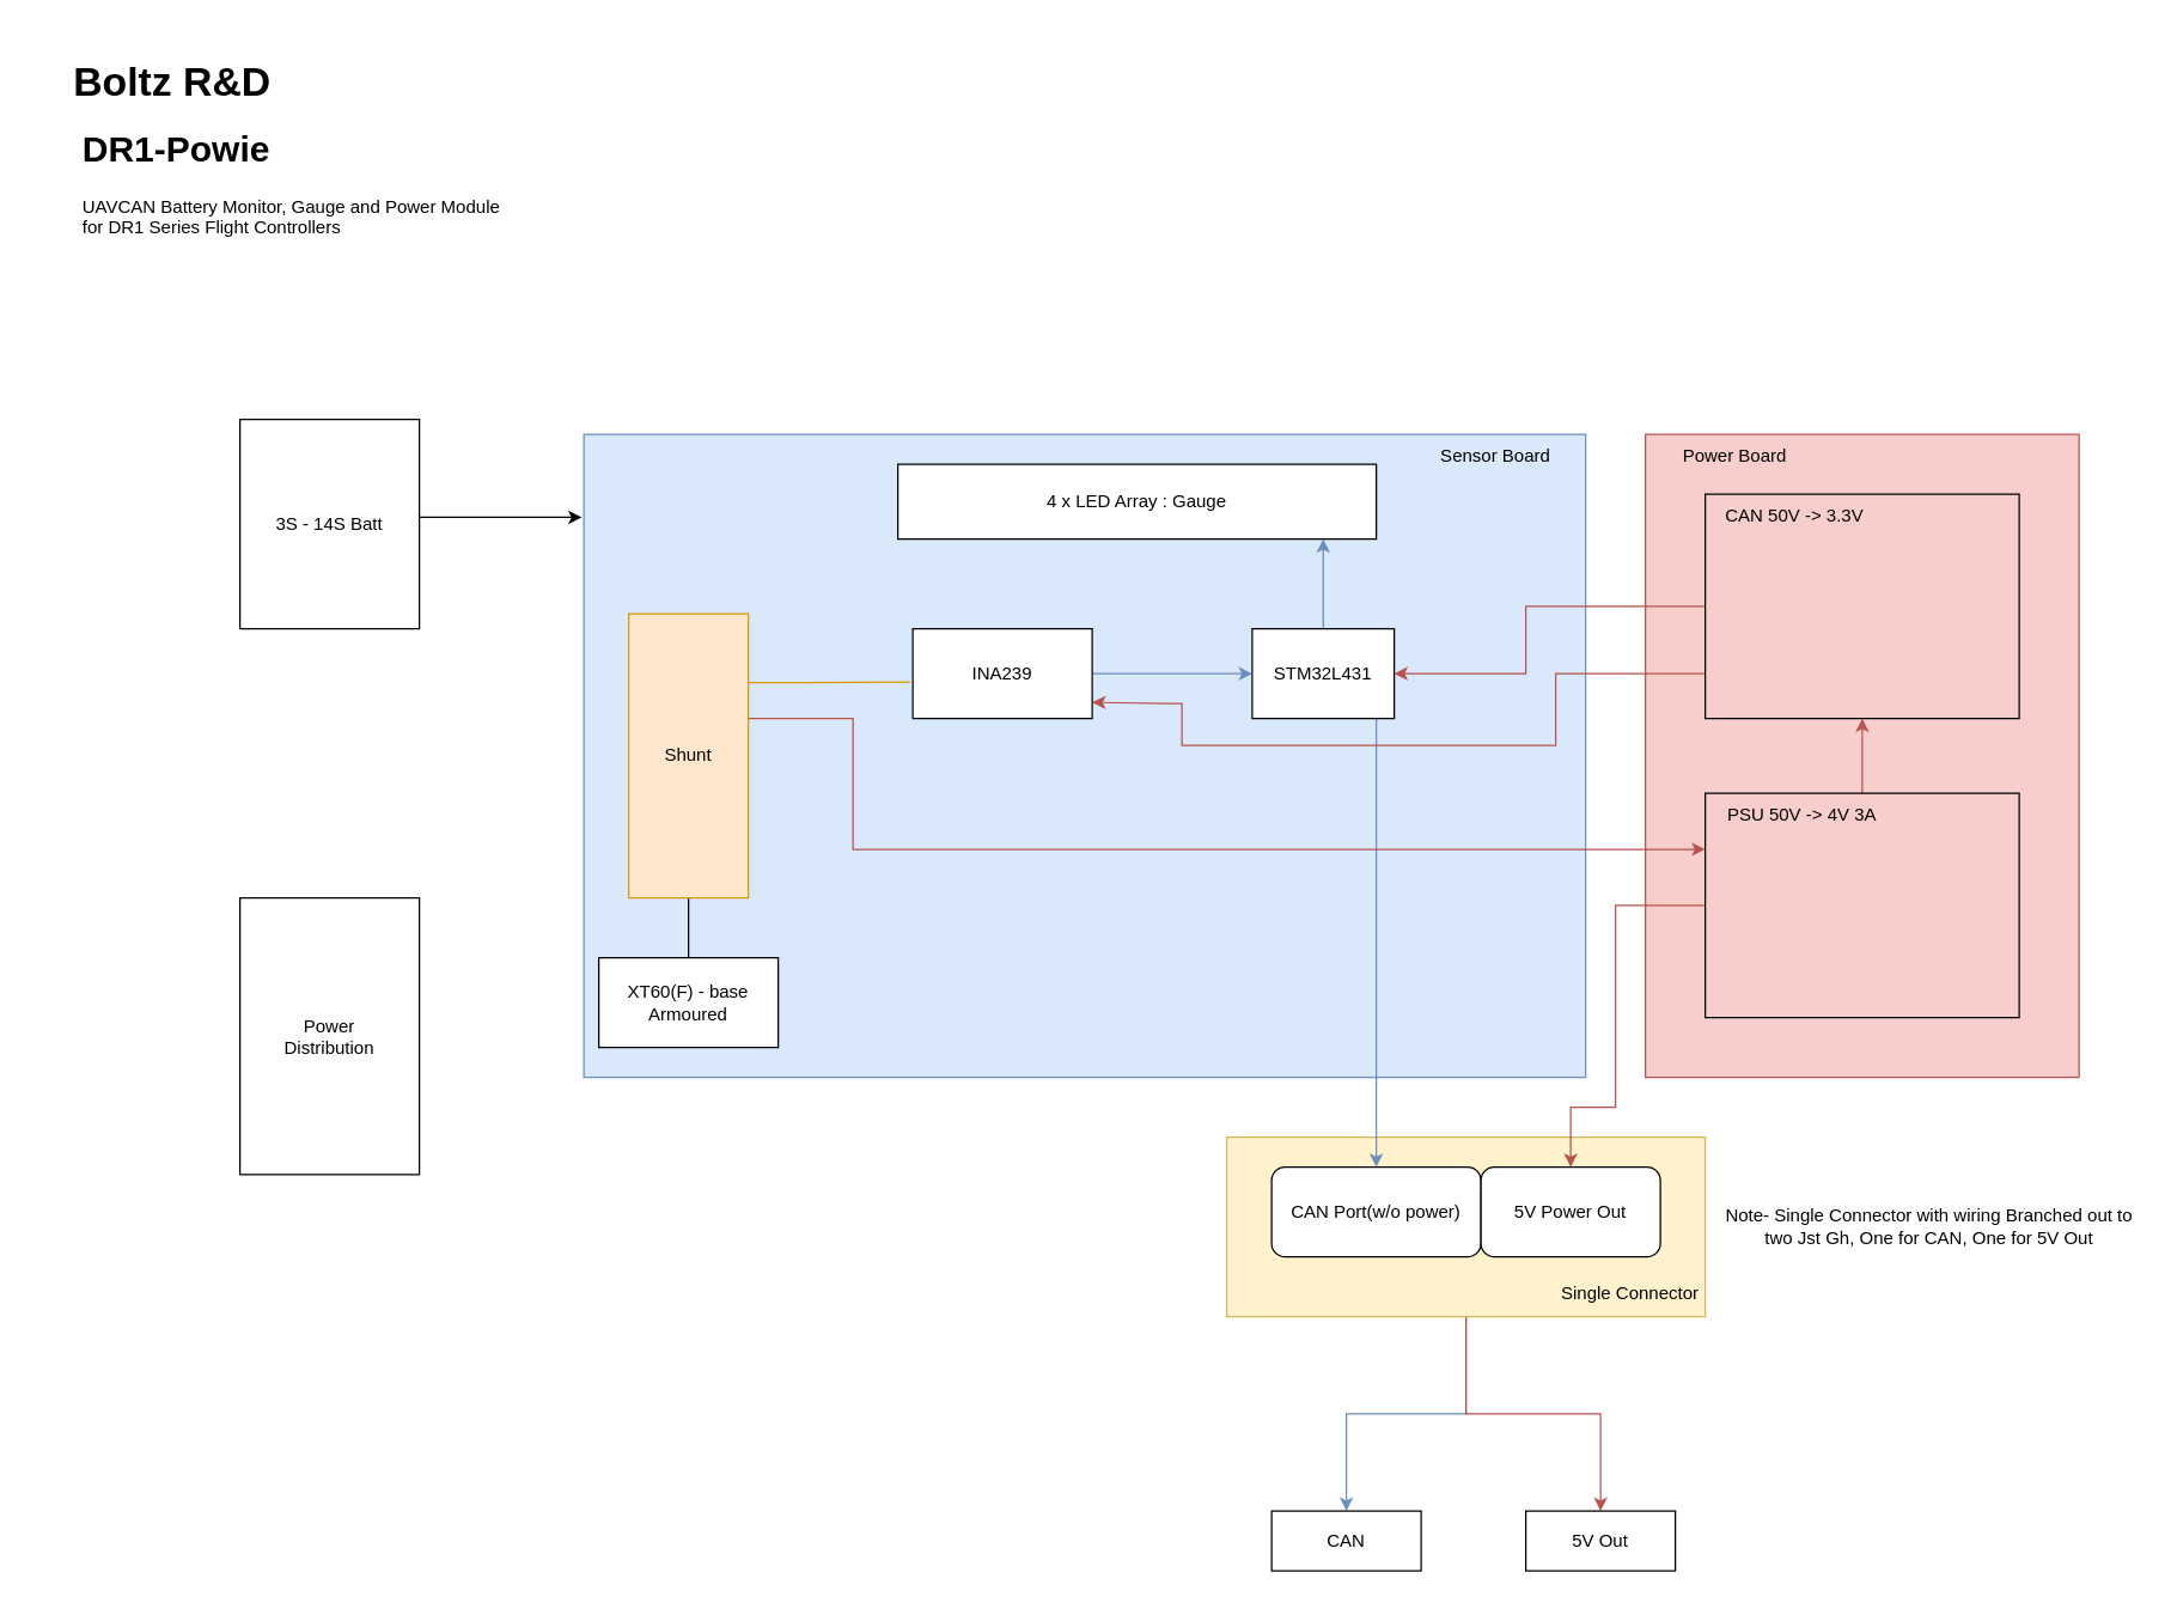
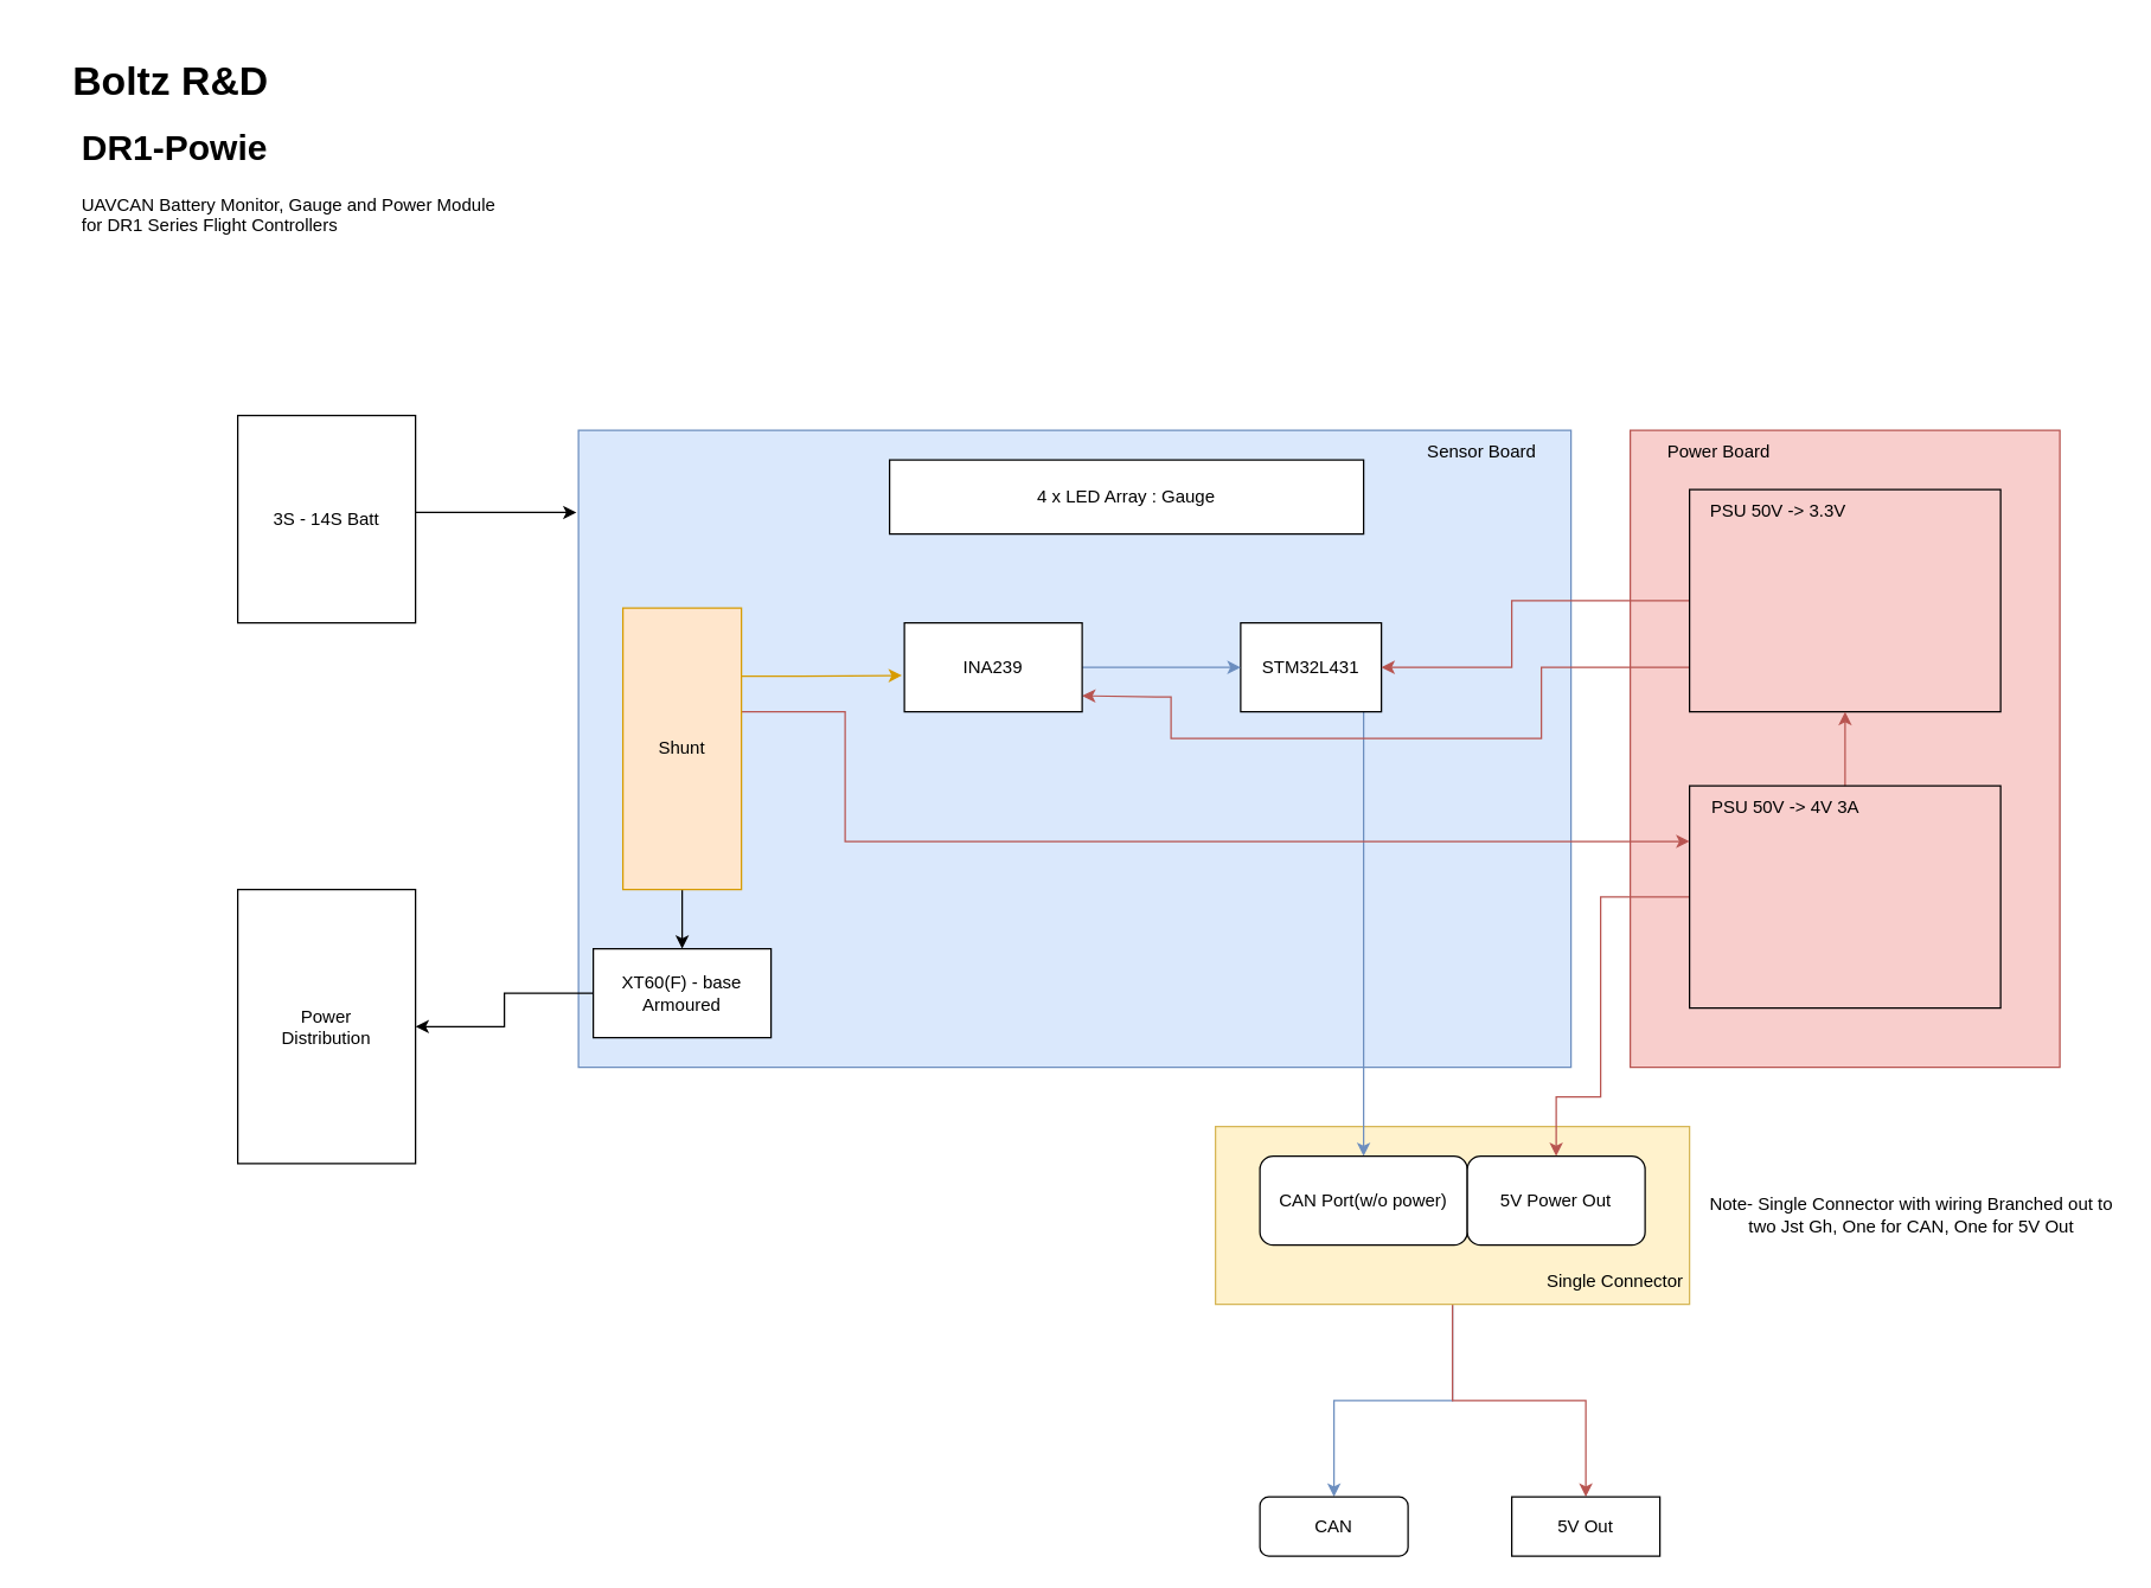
  <mxCell id="0" />
  <mxCell id="1" parent="0" />
  <mxCell id="2" style="edgeStyle=orthogonalEdgeStyle;rounded=0;orthogonalLoop=1;jettySize=auto;html=1;entryX=0.5;entryY=0;entryDx=0;entryDy=0;fillColor=#dae8fc;strokeColor=#6c8ebf;" parent="1" source="4" target="32" edge="1"><mxGeometry relative="1" as="geometry" /></mxCell>
  <mxCell id="3" style="edgeStyle=orthogonalEdgeStyle;rounded=0;orthogonalLoop=1;jettySize=auto;html=1;exitX=0.5;exitY=1;exitDx=0;exitDy=0;fillColor=#f8cecc;strokeColor=#b85450;" parent="1" source="4" target="31" edge="1"><mxGeometry relative="1" as="geometry"><Array as="points"><mxPoint x="980" y="945" /><mxPoint x="1070" y="945" /></Array></mxGeometry></mxCell>
  <mxCell id="4" value="" style="rounded=0;whiteSpace=wrap;html=1;fillColor=#fff2cc;strokeColor=#d6b656;" parent="1" vertex="1"><mxGeometry x="820" y="760" width="320" height="120" as="geometry" /></mxCell>
  <mxCell id="5" value="" style="rounded=0;whiteSpace=wrap;html=1;fillColor=#dae8fc;strokeColor=#6c8ebf;" parent="1" vertex="1"><mxGeometry x="390" y="290" width="670" height="430" as="geometry" /></mxCell>
  <mxCell id="6" value="" style="rounded=0;whiteSpace=wrap;html=1;fillColor=#f8cecc;strokeColor=#b85450;" parent="1" vertex="1"><mxGeometry x="1100" y="290" width="290" height="430" as="geometry" /></mxCell>
- <mxCell id="7" style="edgeStyle=orthogonalEdgeStyle;rounded=0;orthogonalLoop=1;jettySize=auto;html=1;fillColor=#dae8fc;strokeColor=#6c8ebf;" parent="1" source="9" target="20" edge="1"><mxGeometry relative="1" as="geometry"><Array as="points"><mxPoint x="860" y="360" /><mxPoint x="860" y="360" /></Array></mxGeometry></mxCell>
  <mxCell id="8" style="edgeStyle=orthogonalEdgeStyle;rounded=0;orthogonalLoop=1;jettySize=auto;html=1;entryX=0.5;entryY=0;entryDx=0;entryDy=0;fillColor=#dae8fc;strokeColor=#6c8ebf;" parent="1" source="9" target="18" edge="1"><mxGeometry relative="1" as="geometry"><Array as="points"><mxPoint x="920" y="630" /><mxPoint x="920" y="630" /></Array></mxGeometry></mxCell>
  <mxCell id="9" value="STM32L431" style="rounded=0;whiteSpace=wrap;html=1;" parent="1" vertex="1"><mxGeometry x="837" y="420" width="95" height="60" as="geometry" /></mxCell>
  <mxCell id="10" style="edgeStyle=orthogonalEdgeStyle;rounded=0;orthogonalLoop=1;jettySize=auto;html=1;entryX=1;entryY=0.5;entryDx=0;entryDy=0;fillColor=#f8cecc;strokeColor=#b85450;" parent="1" source="12" target="9" edge="1"><mxGeometry relative="1" as="geometry"><Array as="points"><mxPoint x="1020" y="405" /><mxPoint x="1020" y="450" /></Array></mxGeometry></mxCell>
  <mxCell id="11" style="edgeStyle=orthogonalEdgeStyle;rounded=0;orthogonalLoop=1;jettySize=auto;html=1;exitX=0;exitY=0.75;exitDx=0;exitDy=0;fillColor=#f8cecc;strokeColor=#b85450;entryX=1;entryY=0.82;entryDx=0;entryDy=0;entryPerimeter=0;" parent="1" target="22" edge="1"><mxGeometry relative="1" as="geometry"><mxPoint x="1140" y="450" as="sourcePoint" /><mxPoint x="790" y="470" as="targetPoint" /><Array as="points"><mxPoint x="1040" y="450" /><mxPoint x="1040" y="498" /><mxPoint x="790" y="498" /><mxPoint x="790" y="470" /><mxPoint x="780" y="470" /></Array></mxGeometry></mxCell>
  <mxCell id="12" value="" style="rounded=0;whiteSpace=wrap;html=1;fillColor=none;" parent="1" vertex="1"><mxGeometry x="1140" y="330" width="210" height="150" as="geometry" /></mxCell>
- <mxCell id="13" value="CAN 50V -&amp;gt; 3.3V" style="text;html=1;strokeColor=none;fillColor=none;align=center;verticalAlign=middle;whiteSpace=wrap;rounded=0;" parent="1" vertex="1"><mxGeometry x="1140" y="330" width="120" height="30" as="geometry" /></mxCell>
+ <mxCell id="13" value="PSU 50V -&amp;gt; 3.3V" style="text;html=1;strokeColor=none;fillColor=none;align=center;verticalAlign=middle;whiteSpace=wrap;rounded=0;" parent="1" vertex="1"><mxGeometry x="1140" y="330" width="120" height="30" as="geometry" /></mxCell>
  <mxCell id="14" style="edgeStyle=orthogonalEdgeStyle;rounded=0;orthogonalLoop=1;jettySize=auto;html=1;entryX=0.5;entryY=1;entryDx=0;entryDy=0;fillColor=#f8cecc;strokeColor=#b85450;" parent="1" source="16" target="12" edge="1"><mxGeometry relative="1" as="geometry" /></mxCell>
  <mxCell id="15" style="edgeStyle=orthogonalEdgeStyle;rounded=0;orthogonalLoop=1;jettySize=auto;html=1;entryX=0.5;entryY=0;entryDx=0;entryDy=0;fillColor=#f8cecc;strokeColor=#b85450;" parent="1" source="16" target="19" edge="1"><mxGeometry relative="1" as="geometry"><Array as="points"><mxPoint x="1080" y="605" /><mxPoint x="1080" y="740" /><mxPoint x="1050" y="740" /></Array></mxGeometry></mxCell>
  <mxCell id="16" value="" style="rounded=0;whiteSpace=wrap;html=1;fillColor=none;" parent="1" vertex="1"><mxGeometry x="1140" y="530" width="210" height="150" as="geometry" /></mxCell>
  <mxCell id="17" value="PSU 50V -&amp;gt; 4V 3A" style="text;html=1;strokeColor=none;fillColor=none;align=center;verticalAlign=middle;whiteSpace=wrap;rounded=0;" parent="1" vertex="1"><mxGeometry x="1140" y="530" width="130" height="30" as="geometry" /></mxCell>
  <mxCell id="18" value="CAN Port(w/o power)" style="rounded=1;whiteSpace=wrap;html=1;" parent="1" vertex="1"><mxGeometry x="850" y="780" width="140" height="60" as="geometry" /></mxCell>
  <mxCell id="19" value="5V Power Out" style="rounded=1;whiteSpace=wrap;html=1;" parent="1" vertex="1"><mxGeometry x="990" y="780" width="120" height="60" as="geometry" /></mxCell>
  <mxCell id="20" value="4 x LED Array : Gauge" style="rounded=0;whiteSpace=wrap;html=1;" parent="1" vertex="1"><mxGeometry x="600" y="310" width="320" height="50" as="geometry" /></mxCell>
  <mxCell id="21" style="edgeStyle=orthogonalEdgeStyle;rounded=0;orthogonalLoop=1;jettySize=auto;html=1;entryX=0;entryY=0.5;entryDx=0;entryDy=0;fillColor=#dae8fc;strokeColor=#6c8ebf;" parent="1" source="22" target="9" edge="1"><mxGeometry relative="1" as="geometry" /></mxCell>
  <mxCell id="22" value="INA239" style="rounded=0;whiteSpace=wrap;html=1;" parent="1" vertex="1"><mxGeometry x="610" y="420" width="120" height="60" as="geometry" /></mxCell>
- <mxCell id="23" style="edgeStyle=orthogonalEdgeStyle;rounded=0;orthogonalLoop=1;jettySize=auto;html=1;entryX=-0.014;entryY=0.592;entryDx=0;entryDy=0;entryPerimeter=0;exitX=0.99;exitY=0.046;exitDx=0;exitDy=0;exitPerimeter=0;fillColor=#ffe6cc;strokeColor=#d79b00;endArrow=none;" parent="1" source="26" target="22" edge="1"><mxGeometry relative="1" as="geometry"><Array as="points"><mxPoint x="499" y="456" /><mxPoint x="540" y="456" /></Array></mxGeometry></mxCell>
+ <mxCell id="23" style="edgeStyle=orthogonalEdgeStyle;rounded=0;orthogonalLoop=1;jettySize=auto;html=1;entryX=-0.014;entryY=0.592;entryDx=0;entryDy=0;entryPerimeter=0;exitX=0.99;exitY=0.046;exitDx=0;exitDy=0;exitPerimeter=0;fillColor=#ffe6cc;strokeColor=#d79b00;" parent="1" source="26" target="22" edge="1"><mxGeometry relative="1" as="geometry"><Array as="points"><mxPoint x="499" y="456" /><mxPoint x="540" y="456" /></Array></mxGeometry></mxCell>
  <mxCell id="24" style="edgeStyle=orthogonalEdgeStyle;rounded=0;orthogonalLoop=1;jettySize=auto;html=1;entryX=0;entryY=0.25;entryDx=0;entryDy=0;fillColor=#f8cecc;strokeColor=#b85450;" parent="1" source="26" target="16" edge="1"><mxGeometry relative="1" as="geometry"><Array as="points"><mxPoint x="570" y="480" /><mxPoint x="570" y="568" /></Array></mxGeometry></mxCell>
- <mxCell id="25" style="edgeStyle=orthogonalEdgeStyle;rounded=0;orthogonalLoop=1;jettySize=auto;html=1;endArrow=none;" parent="1" source="26" target="34" edge="1"><mxGeometry relative="1" as="geometry" /></mxCell>
+ <mxCell id="25" style="edgeStyle=orthogonalEdgeStyle;rounded=0;orthogonalLoop=1;jettySize=auto;html=1;" parent="1" source="26" target="34" edge="1"><mxGeometry relative="1" as="geometry" /></mxCell>
  <mxCell id="26" value="Shunt" style="rounded=0;whiteSpace=wrap;html=1;fillColor=#ffe6cc;strokeColor=#d79b00;" parent="1" vertex="1"><mxGeometry x="420" y="410" width="80" height="190" as="geometry" /></mxCell>
  <mxCell id="27" value="Power Board" style="text;html=1;strokeColor=none;fillColor=none;align=center;verticalAlign=middle;whiteSpace=wrap;rounded=0;" parent="1" vertex="1"><mxGeometry x="1100" y="290" width="120" height="30" as="geometry" /></mxCell>
  <mxCell id="28" value="Sensor Board" style="text;html=1;strokeColor=none;fillColor=none;align=center;verticalAlign=middle;whiteSpace=wrap;rounded=0;" parent="1" vertex="1"><mxGeometry x="940" y="290" width="120" height="30" as="geometry" /></mxCell>
  <mxCell id="29" value="Single Connector" style="text;html=1;strokeColor=none;fillColor=none;align=center;verticalAlign=middle;whiteSpace=wrap;rounded=0;" parent="1" vertex="1"><mxGeometry x="1040" y="850" width="100" height="30" as="geometry" /></mxCell>
  <mxCell id="30" value="Note- Single Connector with wiring Branched out to two Jst Gh, One for CAN, One for 5V Out" style="text;html=1;strokeColor=none;fillColor=none;align=center;verticalAlign=middle;whiteSpace=wrap;rounded=0;" parent="1" vertex="1"><mxGeometry x="1150" y="805" width="280" height="30" as="geometry" /></mxCell>
  <mxCell id="31" value="5V Out" style="rounded=0;whiteSpace=wrap;html=1;" parent="1" vertex="1"><mxGeometry x="1020" y="1010" width="100" height="40" as="geometry" /></mxCell>
- <mxCell id="32" value="CAN" style="rounded=0;whiteSpace=wrap;html=1;" parent="1" vertex="1"><mxGeometry x="850" y="1010" width="100" height="40" as="geometry" /></mxCell>
+ <mxCell id="32" value="CAN" style="whiteSpace=wrap;html=1;rounded=1;" parent="1" vertex="1"><mxGeometry x="850" y="1010" width="100" height="40" as="geometry" /></mxCell>
+ <mxCell id="33" style="edgeStyle=orthogonalEdgeStyle;rounded=0;orthogonalLoop=1;jettySize=auto;html=1;entryX=1;entryY=0.5;entryDx=0;entryDy=0;" parent="1" source="34" target="37" edge="1"><mxGeometry relative="1" as="geometry" /></mxCell>
  <mxCell id="34" value="XT60(F) - base Armoured" style="rounded=0;whiteSpace=wrap;html=1;" parent="1" vertex="1"><mxGeometry x="400" y="640" width="120" height="60" as="geometry" /></mxCell>
  <mxCell id="35" style="edgeStyle=orthogonalEdgeStyle;rounded=0;orthogonalLoop=1;jettySize=auto;html=1;entryX=-0.002;entryY=0.129;entryDx=0;entryDy=0;entryPerimeter=0;" parent="1" source="36" target="5" edge="1"><mxGeometry relative="1" as="geometry"><Array as="points"><mxPoint x="270" y="345" /></Array></mxGeometry></mxCell>
  <mxCell id="36" value="3S - 14S Batt" style="rounded=0;whiteSpace=wrap;html=1;" parent="1" vertex="1"><mxGeometry x="160" y="280" width="120" height="140" as="geometry" /></mxCell>
  <mxCell id="37" value="Power &lt;br&gt;Distribution" style="rounded=0;whiteSpace=wrap;html=1;" parent="1" vertex="1"><mxGeometry x="160" y="600" width="120" height="185" as="geometry" /></mxCell>
  <mxCell id="38" value="&lt;h1&gt;DR1-Powie&lt;/h1&gt;&lt;p&gt;UAVCAN Battery Monitor, Gauge and Power Module for DR1 Series Flight Controllers&lt;/p&gt;" style="text;html=1;strokeColor=none;fillColor=none;spacing=5;spacingTop=-20;whiteSpace=wrap;overflow=hidden;rounded=0;" parent="1" vertex="1"><mxGeometry x="50" y="80" width="295" height="120" as="geometry" /></mxCell>
  <mxCell id="39" value="&lt;font style=&quot;font-size: 27px;&quot;&gt;&lt;b&gt;Boltz R&amp;amp;D&lt;/b&gt;&lt;/font&gt;" style="text;html=1;strokeColor=none;fillColor=none;align=center;verticalAlign=middle;whiteSpace=wrap;rounded=0;" parent="1" vertex="1"><mxGeometry x="20" y="20" width="190" height="70" as="geometry" /></mxCell>
